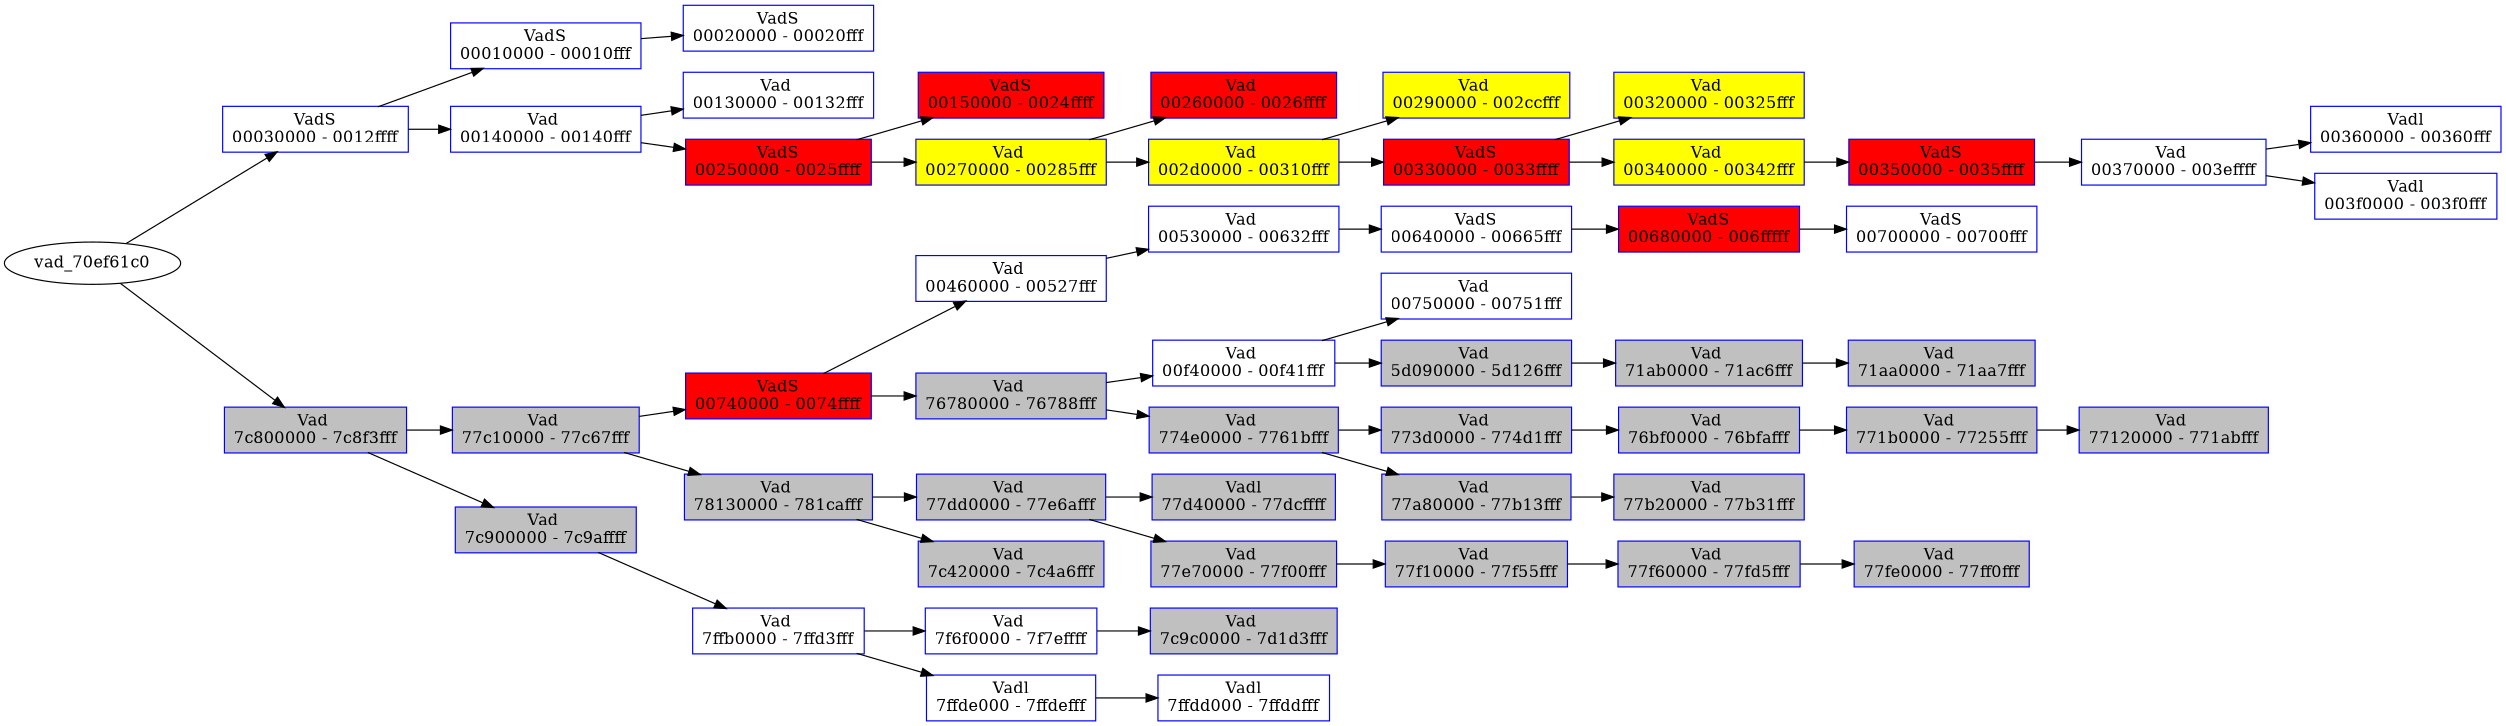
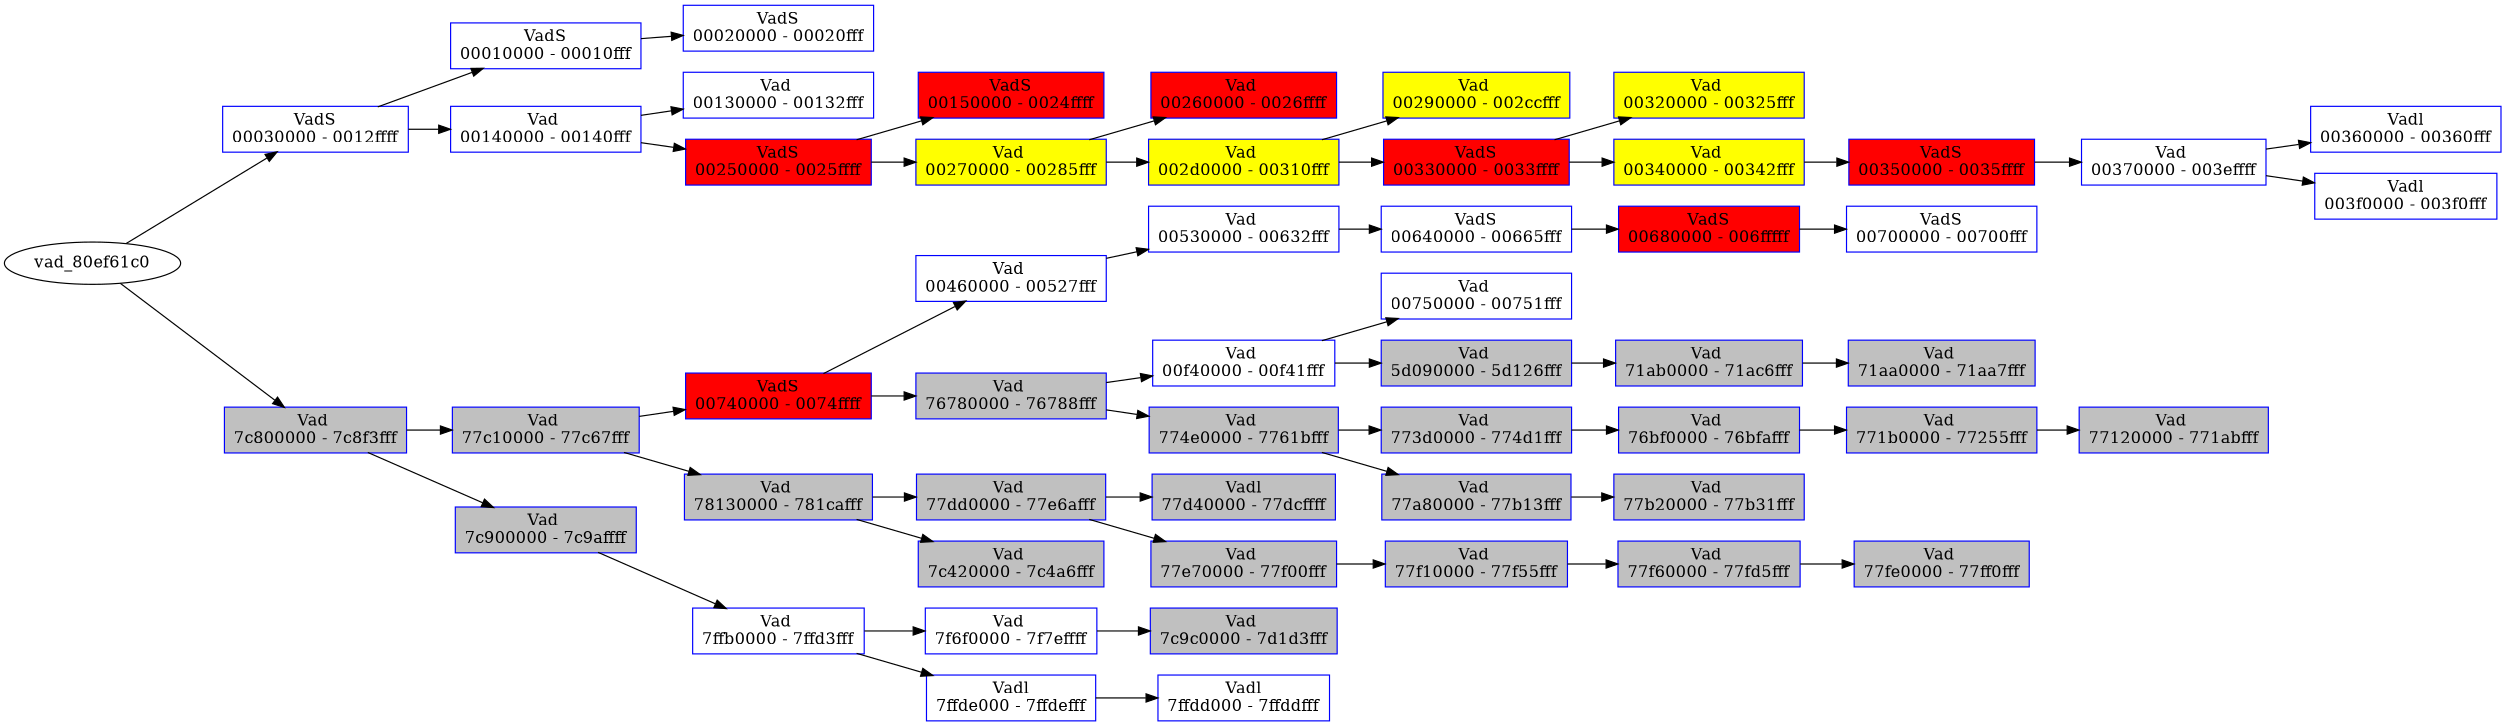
  digraph {
    rankdir=LR
    node [color=blue fillcolor=gray shape=record style=filled]
    n1 [fillcolor=white label="{ VadS\n00030000 - 0012ffff }"]
-   vad_80ef61c0 [label=vad_70ef61c0 color="" fillcolor="" shape="" style=""]
+   vad_80ef61c0 [color="" fillcolor="" shape="" style=""]
    n3 [label="{ Vad \n7c800000 - 7c8f3fff }"]
    n4 [fillcolor=white label="{ VadS\n00010000 - 00010fff }"]
    n5 [fillcolor=white label="{ Vad \n00140000 - 00140fff }"]
    n6 [fillcolor=white label="{ VadS\n00020000 - 00020fff }"]
    n7 [fillcolor=white label="{ Vad \n00130000 - 00132fff }"]
    n8 [fillcolor=red label="{ VadS\n00250000 - 0025ffff }"]
    n9 [fillcolor=red label="{ VadS\n00150000 - 0024ffff }"]
    n10 [fillcolor=yellow label="{ Vad \n00270000 - 00285fff }"]
    n11 [fillcolor=red label="{ Vad \n00260000 - 0026ffff }"]
    n12 [fillcolor=yellow label="{ Vad \n002d0000 - 00310fff }"]
    n13 [fillcolor=yellow label="{ Vad \n00290000 - 002ccfff }"]
    n14 [fillcolor=red label="{ VadS\n00330000 - 0033ffff }"]
    n15 [fillcolor=yellow label="{ Vad \n00320000 - 00325fff }"]
    n16 [fillcolor=yellow label="{ Vad \n00340000 - 00342fff }"]
    n17 [fillcolor=red label="{ VadS\n00350000 - 0035ffff }"]
    n18 [fillcolor=white label="{ Vad \n00370000 - 003effff }"]
    n19 [fillcolor=white label="{ Vadl\n00360000 - 00360fff }"]
    n20 [fillcolor=white label="{ Vadl\n003f0000 - 003f0fff }"]
    n21 [label="{ Vad \n77c10000 - 77c67fff }"]
    n22 [label="{ Vad \n7c900000 - 7c9affff }"]
    n23 [fillcolor=red label="{ VadS\n00740000 - 0074ffff }"]
    n24 [label="{ Vad \n78130000 - 781cafff }"]
    n25 [fillcolor=white label="{ Vad \n00460000 - 00527fff }"]
    n26 [label="{ Vad \n76780000 - 76788fff }"]
    n27 [fillcolor=white label="{ Vad \n00530000 - 00632fff }"]
    n28 [fillcolor=white label="{ VadS\n00640000 - 00665fff }"]
    n29 [fillcolor=red label="{ VadS\n00680000 - 006fffff }"]
    n30 [fillcolor=white label="{ VadS\n00700000 - 00700fff }"]
    n31 [fillcolor=white label="{ Vad \n00f40000 - 00f41fff }"]
    n32 [label="{ Vad \n774e0000 - 7761bfff }"]
    n33 [fillcolor=white label="{ Vad \n00750000 - 00751fff }"]
    n34 [label="{ Vad \n5d090000 - 5d126fff }"]
    n35 [label="{ Vad \n71ab0000 - 71ac6fff }"]
    n36 [label="{ Vad \n71aa0000 - 71aa7fff }"]
    n37 [label="{ Vad \n773d0000 - 774d1fff }"]
    n38 [label="{ Vad \n77a80000 - 77b13fff }"]
    n39 [label="{ Vad \n76bf0000 - 76bfafff }"]
    n40 [label="{ Vad \n771b0000 - 77255fff }"]
    n41 [label="{ Vad \n77120000 - 771abfff }"]
    n42 [label="{ Vad \n77b20000 - 77b31fff }"]
    n43 [label="{ Vad \n77dd0000 - 77e6afff }"]
    n44 [label="{ Vad \n7c420000 - 7c4a6fff }"]
    n45 [label="{ Vadl\n77d40000 - 77dcffff }"]
    n46 [label="{ Vad \n77e70000 - 77f00fff }"]
    n47 [label="{ Vad \n77f10000 - 77f55fff }"]
    n48 [label="{ Vad \n77f60000 - 77fd5fff }"]
    n49 [label="{ Vad \n77fe0000 - 77ff0fff }"]
    n50 [fillcolor=white label="{ Vad \n7ffb0000 - 7ffd3fff }"]
    n51 [fillcolor=white label="{ Vad \n7f6f0000 - 7f7effff }"]
    n52 [fillcolor=white label="{ Vadl\n7ffde000 - 7ffdefff }"]
    n53 [label="{ Vad \n7c9c0000 - 7d1d3fff }"]
    n54 [fillcolor=white label="{ Vadl\n7ffdd000 - 7ffddfff }"]
    n1 -> n4
    n1 -> n5
    vad_80ef61c0 -> n1
    vad_80ef61c0 -> n3
    n3 -> n21
    n3 -> n22
    n4 -> n6
    n5 -> n7
    n5 -> n8
    n8 -> n9
    n8 -> n10
    n10 -> n11
    n10 -> n12
    n12 -> n13
    n12 -> n14
    n14 -> n15
    n14 -> n16
    n16 -> n17
    n17 -> n18
    n18 -> n19
    n18 -> n20
    n21 -> n23
    n21 -> n24
    n22 -> n50
    n23 -> n25
    n23 -> n26
    n24 -> n43
    n24 -> n44
    n25 -> n27
    n26 -> n31
    n26 -> n32
    n27 -> n28
    n28 -> n29
    n29 -> n30
    n31 -> n33
    n31 -> n34
    n32 -> n37
    n32 -> n38
    n34 -> n35
    n35 -> n36
    n37 -> n39
    n38 -> n42
    n39 -> n40
    n40 -> n41
    n43 -> n45
    n43 -> n46
    n46 -> n47
    n47 -> n48
    n48 -> n49
    n50 -> n51
    n50 -> n52
    n51 -> n53
    n52 -> n54
  }
